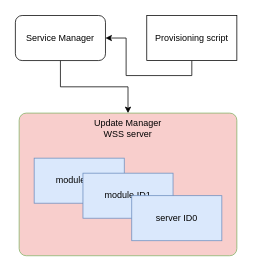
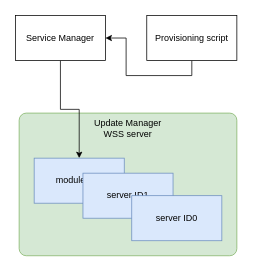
  <mxCell id="0" />
  <mxCell id="1" parent="0" />
- <mxCell id="2" value="Update Manager&lt;br&gt;WSS server" style="rounded=1;whiteSpace=wrap;html=1;align=center;verticalAlign=top;arcSize=5;fillColor=#f8cecc;strokeColor=#82b366;" vertex="1" parent="1"><mxGeometry x="25" y="150" width="290" height="190" as="geometry" /></mxCell>
- <mxCell id="3" style="edgeStyle=orthogonalEdgeStyle;rounded=0;orthogonalLoop=1;jettySize=auto;html=1;exitX=0.5;exitY=1;exitDx=0;exitDy=0;entryX=0.5;entryY=0;entryDx=0;entryDy=0;" edge="1" parent="1" source="4" target="2"><mxGeometry relative="1" as="geometry" /></mxCell>
- <mxCell id="4" value="Service Manager" style="whiteSpace=wrap;html=1;align=center;rounded=1;" vertex="1" parent="1"><mxGeometry x="20" y="20" width="120" height="60" as="geometry" /></mxCell>
+ <mxCell id="2" value="Update Manager&lt;br&gt;WSS server" style="rounded=1;whiteSpace=wrap;html=1;align=center;verticalAlign=top;arcSize=5;fillColor=#d5e8d4;strokeColor=#82b366;" vertex="1" parent="1"><mxGeometry x="25" y="150" width="290" height="190" as="geometry" /></mxCell>
+ <mxCell id="3" style="edgeStyle=orthogonalEdgeStyle;rounded=0;orthogonalLoop=1;jettySize=auto;html=1;exitX=0.5;exitY=1;exitDx=0;exitDy=0;" edge="1" parent="1" source="4" target="7"><mxGeometry relative="1" as="geometry" /></mxCell>
+ <mxCell id="4" value="Service Manager" style="rounded=0;whiteSpace=wrap;html=1;align=center;" vertex="1" parent="1"><mxGeometry x="20" y="20" width="120" height="60" as="geometry" /></mxCell>
  <mxCell id="5" style="edgeStyle=orthogonalEdgeStyle;rounded=0;orthogonalLoop=1;jettySize=auto;html=1;exitX=0.5;exitY=1;exitDx=0;exitDy=0;" edge="1" parent="1" source="6" target="4"><mxGeometry relative="1" as="geometry" /></mxCell>
  <mxCell id="6" value="Provisioning script" style="rounded=0;whiteSpace=wrap;html=1;align=center;" vertex="1" parent="1"><mxGeometry x="195" y="20" width="120" height="60" as="geometry" /></mxCell>
  <mxCell id="7" value="module ID2" style="rounded=0;whiteSpace=wrap;html=1;align=center;fillColor=#dae8fc;strokeColor=#6c8ebf;" vertex="1" parent="1"><mxGeometry x="45" y="210" width="120" height="60" as="geometry" /></mxCell>
- <mxCell id="8" value="module ID1" style="rounded=0;whiteSpace=wrap;html=1;align=center;fillColor=#dae8fc;strokeColor=#6c8ebf;" vertex="1" parent="1"><mxGeometry x="110" y="230" width="120" height="60" as="geometry" /></mxCell>
+ <mxCell id="8" value="server ID1" style="rounded=0;whiteSpace=wrap;html=1;align=center;fillColor=#dae8fc;strokeColor=#6c8ebf;" vertex="1" parent="1"><mxGeometry x="110" y="230" width="120" height="60" as="geometry" /></mxCell>
  <mxCell id="9" value="server ID0" style="rounded=0;whiteSpace=wrap;html=1;align=center;fillColor=#dae8fc;strokeColor=#6c8ebf;" vertex="1" parent="1"><mxGeometry x="175" y="260" width="120" height="60" as="geometry" /></mxCell>
